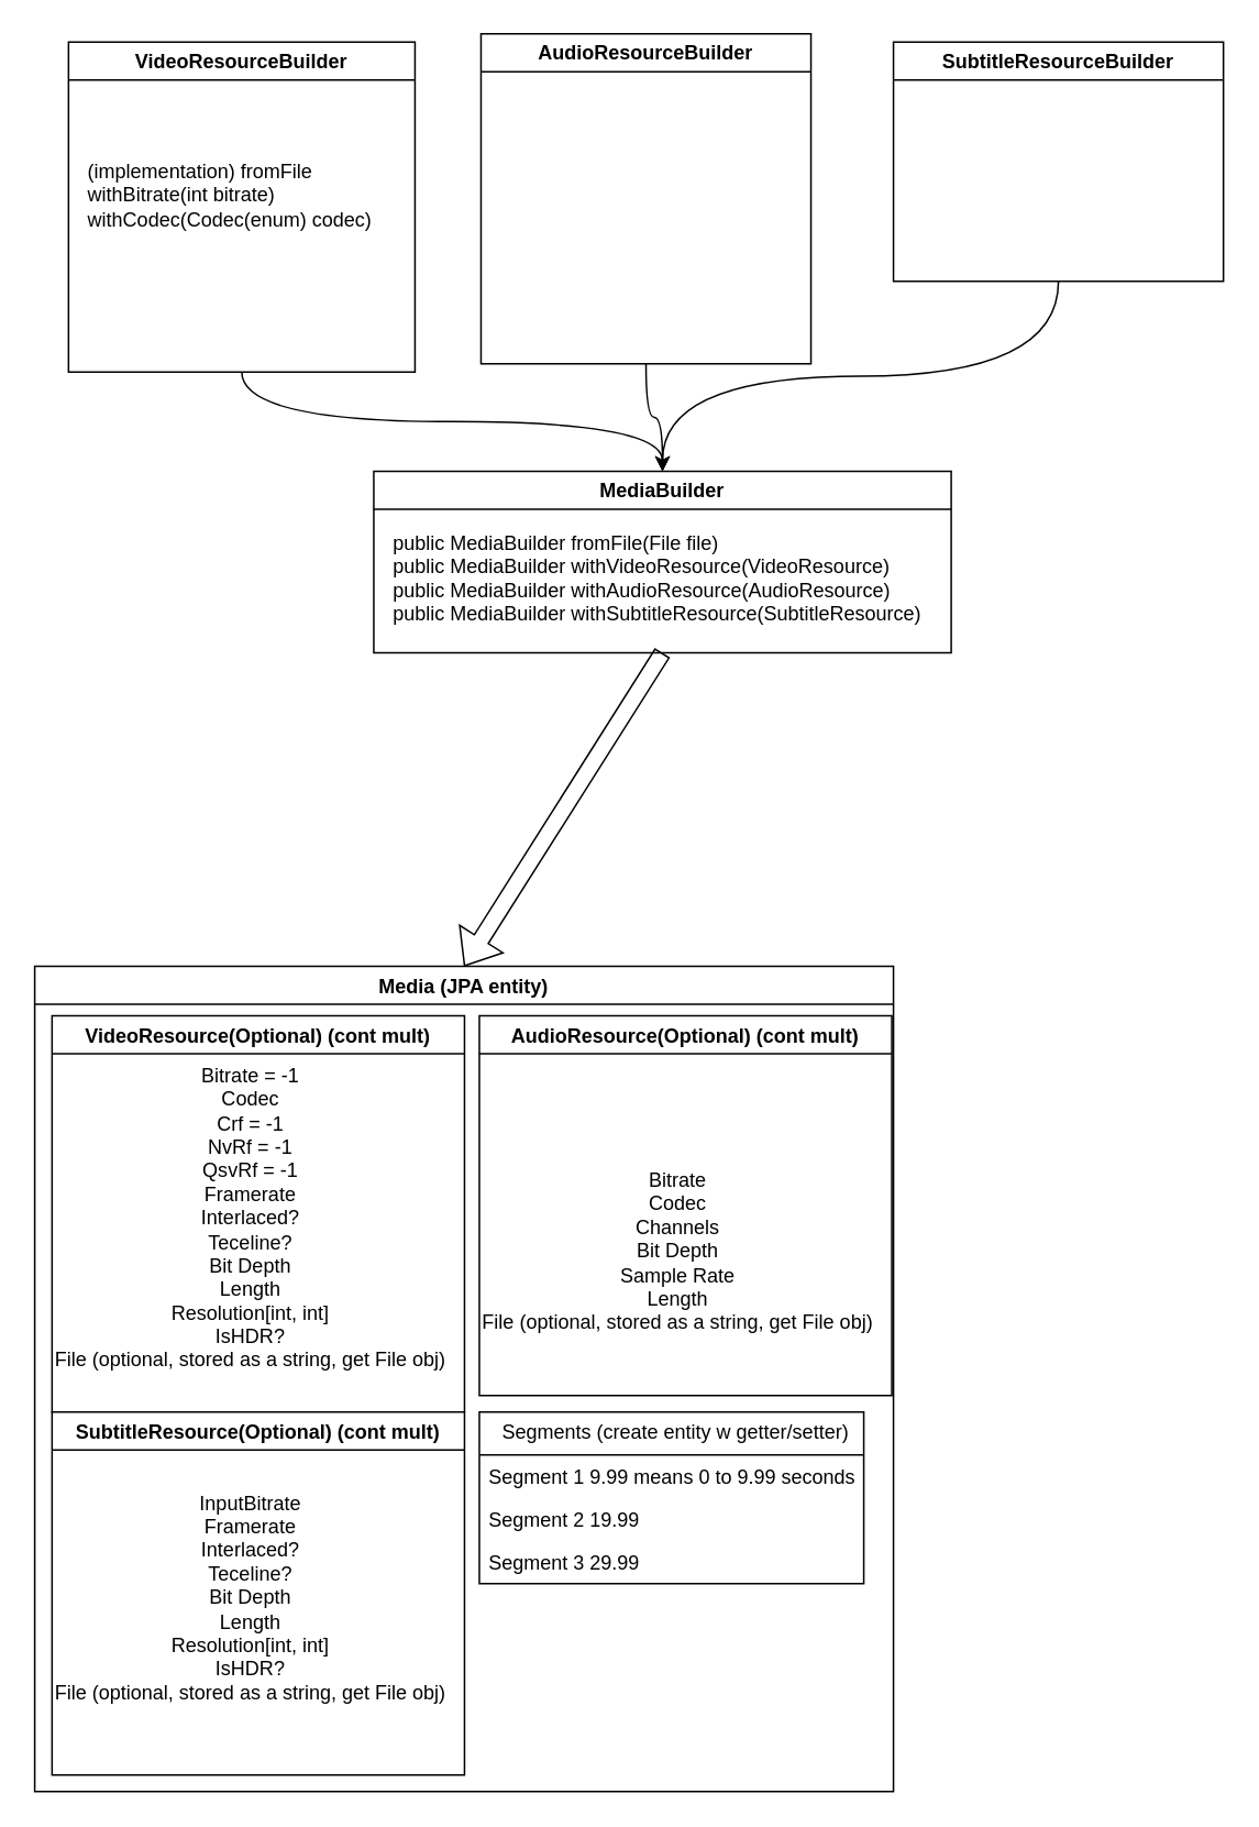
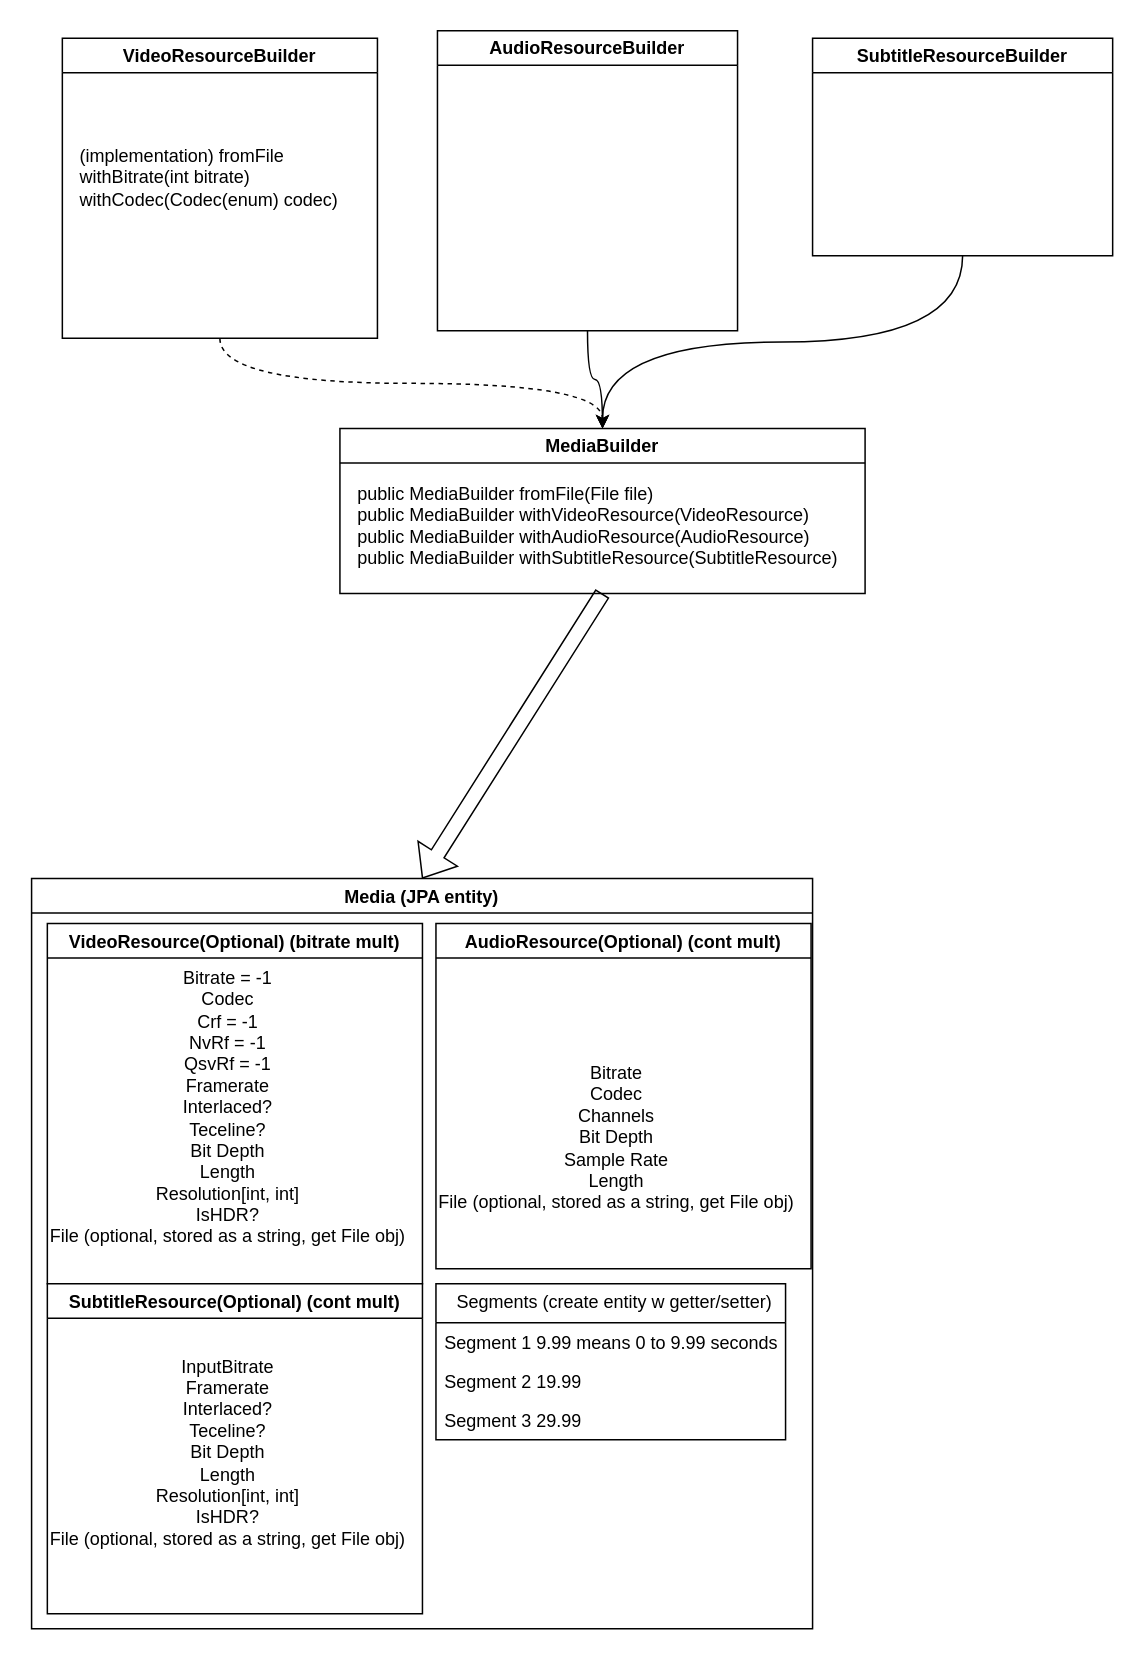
  <mxCell id="0" />
  <mxCell id="1" parent="0" />
  <mxCell id="2" value="Media (JPA entity)" style="swimlane;perimeterSpacing=0;rounded=0;" parent="1" vertex="1"><mxGeometry x="20.5" y="585" width="520.5" height="500" as="geometry" /></mxCell>
- <mxCell id="3" value="VideoResource(Optional) (cont mult)" style="swimlane;" parent="2" vertex="1"><mxGeometry x="10.5" y="30" width="250" height="240" as="geometry" /></mxCell>
+ <mxCell id="3" value="VideoResource(Optional) (bitrate mult)" style="swimlane;" parent="2" vertex="1"><mxGeometry x="10.5" y="30" width="250" height="240" as="geometry" /></mxCell>
  <mxCell id="4" value="&lt;div&gt;Bitrate = -1&lt;br&gt;&lt;/div&gt;&lt;div&gt;Codec&lt;/div&gt;&lt;div&gt;Crf = -1&lt;/div&gt;&lt;div&gt;NvRf = -1&lt;/div&gt;&lt;div&gt;QsvRf = -1&lt;br&gt;&lt;/div&gt;&lt;div&gt;Framerate&lt;/div&gt;&lt;div&gt;Interlaced?&lt;/div&gt;&lt;div&gt;Teceline?&lt;/div&gt;&lt;div&gt;Bit Depth&lt;/div&gt;&lt;div&gt;Length&lt;/div&gt;&lt;div&gt;Resolution[int, int]&lt;/div&gt;&lt;div&gt;IsHDR?&lt;/div&gt;&lt;div&gt;File (optional, stored as a string, get File obj)&lt;br&gt;&lt;/div&gt;&lt;div&gt;&lt;br&gt;&lt;/div&gt;" style="text;html=1;align=center;verticalAlign=middle;resizable=0;points=[];autosize=1;strokeColor=none;fillColor=none;" parent="3" vertex="1"><mxGeometry x="-10" y="20" width="260" height="220" as="geometry" /></mxCell>
  <mxCell id="5" value="AudioResource(Optional) (cont mult)" style="swimlane;" parent="2" vertex="1"><mxGeometry x="269.5" y="30" width="250" height="230" as="geometry" /></mxCell>
  <mxCell id="6" value="&lt;div&gt;Bitrate&lt;/div&gt;&lt;div&gt;Codec&lt;br&gt;&lt;/div&gt;&lt;div&gt;Channels&lt;br&gt;&lt;/div&gt;&lt;div&gt;Bit Depth&lt;/div&gt;&lt;div&gt;Sample Rate&lt;br&gt;&lt;/div&gt;&lt;div&gt;Length&lt;/div&gt;&lt;div&gt;File (optional, stored as a string, get File obj)&lt;/div&gt;&lt;div&gt;&lt;br&gt;&lt;/div&gt;" style="text;html=1;align=center;verticalAlign=middle;resizable=0;points=[];autosize=1;strokeColor=none;fillColor=none;" parent="5" vertex="1"><mxGeometry x="-10" y="85" width="260" height="130" as="geometry" /></mxCell>
  <mxCell id="7" value="SubtitleResource(Optional) (cont mult)" style="swimlane;" parent="2" vertex="1"><mxGeometry x="10.5" y="270" width="250" height="220" as="geometry" /></mxCell>
  <mxCell id="8" value="&lt;div&gt;InputBitrate&lt;/div&gt;&lt;div&gt;Framerate&lt;/div&gt;&lt;div&gt;Interlaced?&lt;/div&gt;&lt;div&gt;Teceline?&lt;/div&gt;&lt;div&gt;Bit Depth&lt;/div&gt;&lt;div&gt;Length&lt;/div&gt;&lt;div&gt;Resolution[int, int]&lt;/div&gt;&lt;div&gt;IsHDR?&lt;/div&gt;&lt;div&gt;File (optional, stored as a string, get File obj)&lt;/div&gt;&lt;div&gt;&lt;br&gt;&lt;/div&gt;" style="text;html=1;align=center;verticalAlign=middle;resizable=0;points=[];autosize=1;strokeColor=none;fillColor=none;" parent="7" vertex="1"><mxGeometry x="-10" y="40" width="260" height="160" as="geometry" /></mxCell>
  <mxCell id="9" value="&amp;nbsp;Segments (create entity w getter/setter)" style="swimlane;fontStyle=0;childLayout=stackLayout;horizontal=1;startSize=26;fillColor=none;horizontalStack=0;resizeParent=1;resizeParentMax=0;resizeLast=0;collapsible=1;marginBottom=0;html=1;" parent="2" vertex="1"><mxGeometry x="269.5" y="270" width="233" height="104" as="geometry" /></mxCell>
  <mxCell id="10" value="Segment 1 9.99 means 0 to 9.99 seconds" style="text;strokeColor=none;fillColor=none;align=left;verticalAlign=top;spacingLeft=4;spacingRight=4;overflow=hidden;rotatable=0;points=[[0,0.5],[1,0.5]];portConstraint=eastwest;whiteSpace=wrap;html=1;" parent="9" vertex="1"><mxGeometry y="26" width="233" height="26" as="geometry" /></mxCell>
  <mxCell id="11" value="Segment 2 19.99" style="text;strokeColor=none;fillColor=none;align=left;verticalAlign=top;spacingLeft=4;spacingRight=4;overflow=hidden;rotatable=0;points=[[0,0.5],[1,0.5]];portConstraint=eastwest;whiteSpace=wrap;html=1;" parent="9" vertex="1"><mxGeometry y="52" width="233" height="26" as="geometry" /></mxCell>
  <mxCell id="12" value="&lt;div&gt;Segment 3 29.99&lt;/div&gt;" style="text;strokeColor=none;fillColor=none;align=left;verticalAlign=top;spacingLeft=4;spacingRight=4;overflow=hidden;rotatable=0;points=[[0,0.5],[1,0.5]];portConstraint=eastwest;whiteSpace=wrap;html=1;" parent="9" vertex="1"><mxGeometry y="78" width="233" height="26" as="geometry" /></mxCell>
  <mxCell id="13" value="MediaBuilder" style="swimlane;whiteSpace=wrap;html=1;" vertex="1" parent="1"><mxGeometry x="226" y="285" width="350" height="110" as="geometry" /></mxCell>
  <mxCell id="14" value="&lt;div&gt;public MediaBuilder fromFile(File file)&lt;/div&gt;&lt;div&gt;public MediaBuilder withVideoResource(VideoResource)&lt;/div&gt;&lt;div&gt;public MediaBuilder withAudioResource(AudioResource)&lt;/div&gt;&lt;div&gt;public MediaBuilder withSubtitleResource(SubtitleResource)&lt;br&gt;&lt;/div&gt;" style="text;html=1;align=left;verticalAlign=middle;resizable=0;points=[];autosize=1;strokeColor=none;fillColor=none;" vertex="1" parent="13"><mxGeometry x="10" y="30" width="340" height="70" as="geometry" /></mxCell>
- <mxCell id="15" style="edgeStyle=orthogonalEdgeStyle;rounded=0;orthogonalLoop=1;jettySize=auto;html=1;exitX=0.5;exitY=1;exitDx=0;exitDy=0;entryX=0.5;entryY=0;entryDx=0;entryDy=0;curved=1;" edge="1" parent="1" source="16" target="13"><mxGeometry relative="1" as="geometry" /></mxCell>
+ <mxCell id="15" style="edgeStyle=orthogonalEdgeStyle;rounded=0;orthogonalLoop=1;jettySize=auto;html=1;exitX=0.5;exitY=1;exitDx=0;exitDy=0;entryX=0.5;entryY=0;entryDx=0;entryDy=0;curved=1;dashed=1;" edge="1" parent="1" source="16" target="13"><mxGeometry relative="1" as="geometry" /></mxCell>
  <mxCell id="16" value="VideoResourceBuilder" style="swimlane;whiteSpace=wrap;html=1;" vertex="1" parent="1"><mxGeometry x="41" width="210" height="200" as="geometry" y="25" /></mxCell>
  <mxCell id="17" value="&lt;div align=&quot;left&quot;&gt;(implementation) fromFile&lt;/div&gt;&lt;div align=&quot;left&quot;&gt;withBitrate(int bitrate)&lt;/div&gt;&lt;div align=&quot;left&quot;&gt;withCodec(Codec(enum) codec)&lt;/div&gt;&lt;div align=&quot;left&quot;&gt;&lt;br&gt;&lt;/div&gt;" style="text;html=1;align=left;verticalAlign=middle;resizable=0;points=[];autosize=1;strokeColor=none;fillColor=none;" vertex="1" parent="16"><mxGeometry x="10" y="65" width="200" height="70" as="geometry" /></mxCell>
- <mxCell id="18" style="edgeStyle=orthogonalEdgeStyle;rounded=0;orthogonalLoop=1;jettySize=auto;html=1;exitX=0.5;exitY=1;exitDx=0;exitDy=0;entryX=0.5;entryY=0;entryDx=0;entryDy=0;curved=1;" edge="1" parent="1" source="19" target="13"><mxGeometry relative="1" as="geometry" /></mxCell>
+ <mxCell id="18" style="edgeStyle=orthogonalEdgeStyle;rounded=0;orthogonalLoop=1;jettySize=auto;html=1;exitX=0.5;exitY=1;exitDx=0;exitDy=0;entryX=0.5;entryY=0;entryDx=0;entryDy=0;curved=1;endArrow=open;" edge="1" parent="1" source="19" target="13"><mxGeometry relative="1" as="geometry" /></mxCell>
  <mxCell id="19" value="AudioResourceBuilder" style="swimlane;whiteSpace=wrap;html=1;" vertex="1" parent="1"><mxGeometry x="291" y="20" width="200" height="200" as="geometry" /></mxCell>
  <mxCell id="20" style="edgeStyle=orthogonalEdgeStyle;rounded=0;orthogonalLoop=1;jettySize=auto;html=1;exitX=0.5;exitY=1;exitDx=0;exitDy=0;entryX=0.5;entryY=0;entryDx=0;entryDy=0;curved=1;" edge="1" parent="1" source="21" target="13"><mxGeometry relative="1" as="geometry" /></mxCell>
  <mxCell id="21" value="SubtitleResourceBuilder" style="swimlane;whiteSpace=wrap;html=1;" vertex="1" parent="1"><mxGeometry x="541" y="25" width="200" height="145" as="geometry" /></mxCell>
  <mxCell id="22" value="" style="shape=flexArrow;endArrow=classic;html=1;rounded=0;exitX=0.5;exitY=1;exitDx=0;exitDy=0;entryX=0.5;entryY=0;entryDx=0;entryDy=0;" edge="1" parent="1" source="13" target="2"><mxGeometry width="50" height="50" relative="1" as="geometry"><mxPoint x="431" y="595" as="sourcePoint" /><mxPoint x="481" y="545" as="targetPoint" /></mxGeometry></mxCell>
